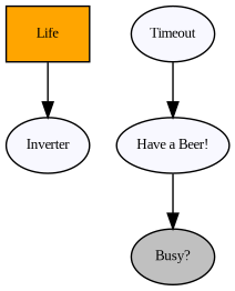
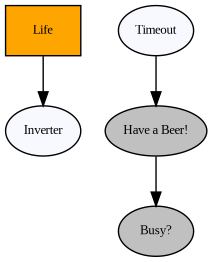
  digraph {
    fontname="Liberation Serif"
    ordering=out
    node [fillcolor=ghostwhite fontcolor=black fontname="Liberation Serif" fontsize=9 shape=ellipse style=filled]
    edge [fontname="Liberation Serif"]
    n1 [fillcolor=orange label=Life shape=box]
    n2 [label=Inverter]
    n3 [label=Timeout]
-   n4 [label="Have a Beer!"]
+   n4 [fillcolor=gray label="Have a Beer!"]
    n5 [fillcolor=gray label="Busy?"]
    n1 -> n2
    n3 -> n4
    n4 -> n5
  }
